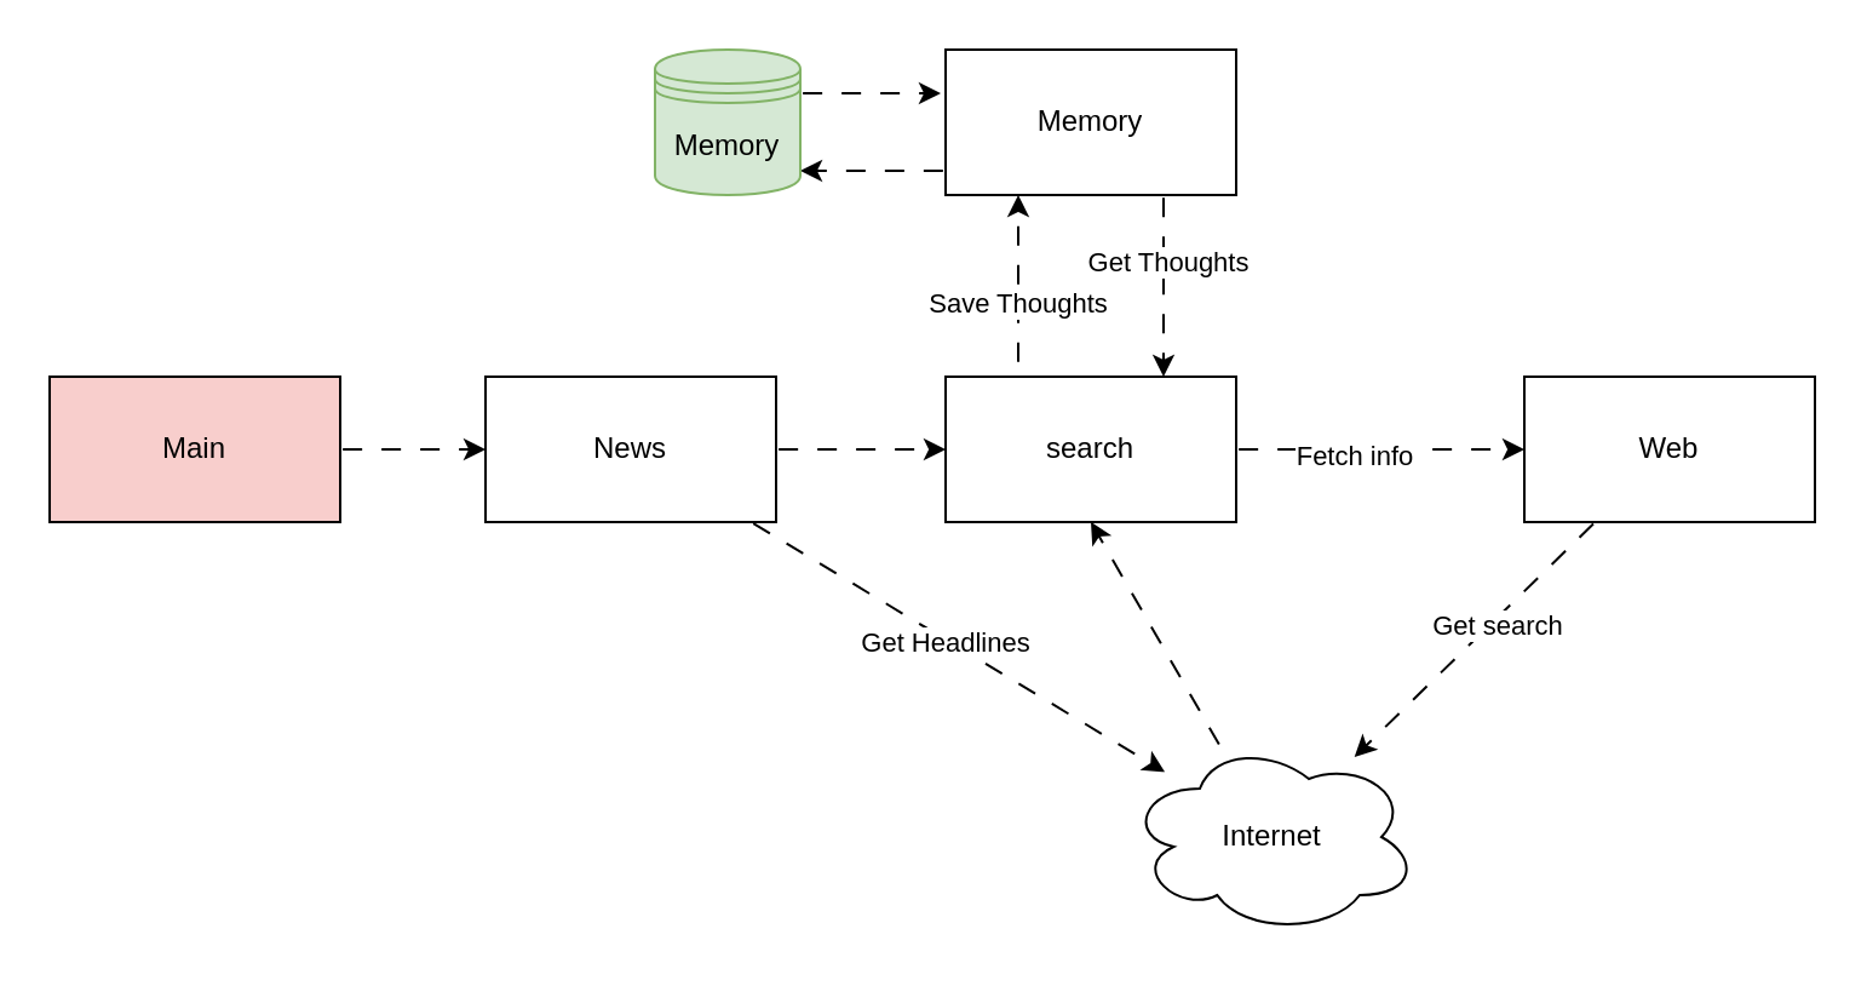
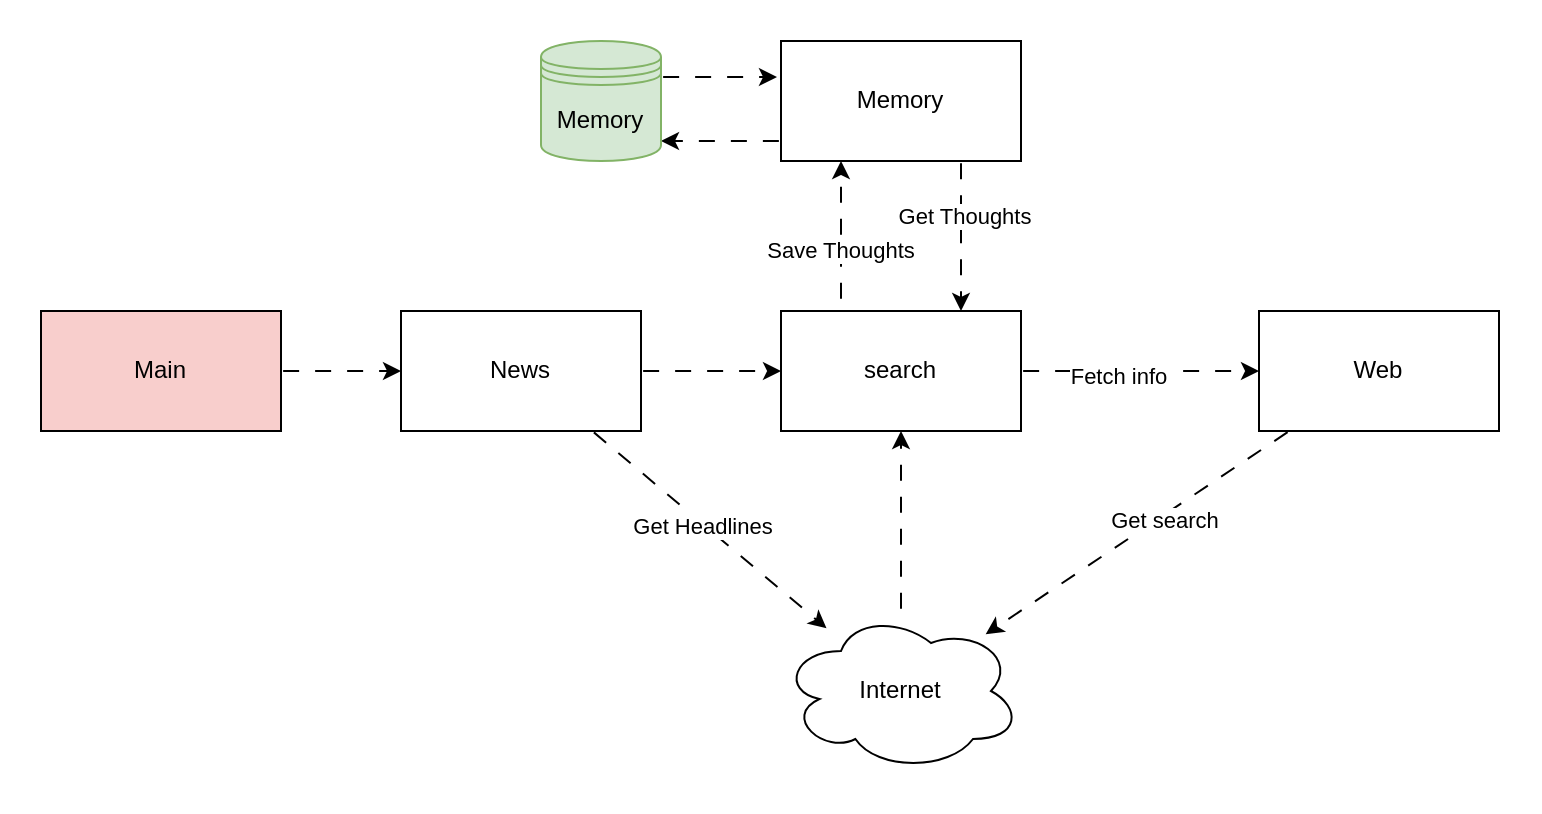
  <mxCell id="0" />
  <mxCell id="1" parent="0" />
  <mxCell id="2" value="Main" style="rounded=0;whiteSpace=wrap;html=1;fillColor=#f8cecc;" parent="1" vertex="1"><mxGeometry x="20" y="155" width="120" height="60" as="geometry" /></mxCell>
  <mxCell id="3" value="" style="edgeStyle=none;html=1;flowAnimation=1;entryX=0.25;entryY=1;entryDx=0;entryDy=0;" parent="1" target="19" edge="1"><mxGeometry relative="1" as="geometry"><mxPoint x="420" y="150" as="sourcePoint" /><mxPoint x="450" y="240" as="targetPoint" /></mxGeometry></mxCell>
  <mxCell id="4" value="Save Thoughts" style="edgeLabel;html=1;align=center;verticalAlign=middle;resizable=0;points=[];" parent="3" vertex="1" connectable="0"><mxGeometry x="-0.268" y="1" relative="1" as="geometry"><mxPoint as="offset" /></mxGeometry></mxCell>
  <mxCell id="5" value="" style="edgeStyle=none;html=1;flowAnimation=1;entryX=0.5;entryY=1;entryDx=0;entryDy=0;" parent="1" source="17" target="8" edge="1"><mxGeometry relative="1" as="geometry"><mxPoint x="465.714" y="355" as="sourcePoint" /></mxGeometry></mxCell>
  <mxCell id="6" value="" style="edgeStyle=none;html=1;flowAnimation=1;" edge="1" parent="1" source="8" target="10"><mxGeometry relative="1" as="geometry" /></mxCell>
  <mxCell id="7" value="Fetch info" style="edgeLabel;html=1;align=center;verticalAlign=middle;resizable=0;points=[];" vertex="1" connectable="0" parent="6"><mxGeometry x="-0.2" y="-2" relative="1" as="geometry"><mxPoint as="offset" /></mxGeometry></mxCell>
  <mxCell id="8" value="search" style="rounded=0;whiteSpace=wrap;html=1;" parent="1" vertex="1"><mxGeometry x="390" y="155" width="120" height="60" as="geometry" /></mxCell>
  <mxCell id="9" value="News" style="rounded=0;whiteSpace=wrap;html=1;" parent="1" vertex="1"><mxGeometry x="200" y="155" width="120" height="60" as="geometry" /></mxCell>
  <mxCell id="10" value="Web" style="whiteSpace=wrap;html=1;rounded=0;" parent="1" vertex="1"><mxGeometry x="629" y="155" width="120" height="60" as="geometry" /></mxCell>
  <mxCell id="11" value="" style="endArrow=classic;html=1;flowAnimation=1;" parent="1" source="10" target="17" edge="1"><mxGeometry width="50" height="50" relative="1" as="geometry"><mxPoint x="455" y="455" as="sourcePoint" /><mxPoint x="155" y="255" as="targetPoint" /></mxGeometry></mxCell>
  <mxCell id="12" value="Get search" style="edgeLabel;html=1;align=center;verticalAlign=middle;resizable=0;points=[];" parent="11" vertex="1" connectable="0"><mxGeometry x="-0.171" y="3" relative="1" as="geometry"><mxPoint x="-1" as="offset" /></mxGeometry></mxCell>
  <mxCell id="13" value="" style="edgeStyle=none;html=1;flowAnimation=1;" parent="1" source="9" target="8" edge="1"><mxGeometry relative="1" as="geometry"><mxPoint x="391" y="235" as="sourcePoint" /><mxPoint x="320" y="295" as="targetPoint" /></mxGeometry></mxCell>
  <mxCell id="14" value="" style="edgeStyle=none;html=1;flowAnimation=1;" edge="1" parent="1" source="2" target="9"><mxGeometry relative="1" as="geometry"><mxPoint x="350" y="145" as="sourcePoint" /><mxPoint x="400" y="145" as="targetPoint" /><Array as="points" /></mxGeometry></mxCell>
  <mxCell id="15" value="" style="edgeStyle=none;html=1;flowAnimation=1;" edge="1" parent="1" source="9" target="17"><mxGeometry relative="1" as="geometry"><mxPoint x="310" y="325" as="sourcePoint" /><mxPoint x="460" y="325" as="targetPoint" /></mxGeometry></mxCell>
  <mxCell id="16" value="Get Headlines" style="edgeLabel;html=1;align=center;verticalAlign=middle;resizable=0;points=[];" vertex="1" connectable="0" parent="15"><mxGeometry x="-0.06" y="-1" relative="1" as="geometry"><mxPoint as="offset" /></mxGeometry></mxCell>
- <mxCell id="17" value="Internet" style="ellipse;shape=cloud;whiteSpace=wrap;html=1;" parent="1" vertex="1"><mxGeometry x="465" y="305" width="120" height="80" as="geometry" /></mxCell>
+ <mxCell id="17" value="Internet" style="ellipse;shape=cloud;whiteSpace=wrap;html=1;" parent="1" vertex="1"><mxGeometry x="390" y="305" width="120" height="80" as="geometry" /></mxCell>
  <mxCell id="18" value="" style="edgeStyle=none;html=1;flowAnimation=1;" edge="1" parent="1"><mxGeometry relative="1" as="geometry"><mxPoint x="390" y="70" as="sourcePoint" /><mxPoint x="330" y="70" as="targetPoint" /></mxGeometry></mxCell>
  <mxCell id="19" value="Memory" style="rounded=0;whiteSpace=wrap;html=1;" vertex="1" parent="1"><mxGeometry x="390" y="20" width="120" height="60" as="geometry" /></mxCell>
  <mxCell id="20" value="Memory" style="shape=datastore;whiteSpace=wrap;html=1;fillColor=#d5e8d4;strokeColor=#82b366;" vertex="1" parent="1"><mxGeometry x="270" y="20" width="60" height="60" as="geometry" /></mxCell>
  <mxCell id="21" value="" style="edgeStyle=none;html=1;flowAnimation=1;exitX=1;exitY=0.3;exitDx=0;exitDy=0;" edge="1" parent="1" source="20"><mxGeometry relative="1" as="geometry"><mxPoint x="340" y="43" as="sourcePoint" /><mxPoint x="388" y="38" as="targetPoint" /></mxGeometry></mxCell>
  <mxCell id="22" value="" style="edgeStyle=none;html=1;flowAnimation=1;exitX=0.75;exitY=1;exitDx=0;exitDy=0;entryX=0.75;entryY=0;entryDx=0;entryDy=0;" edge="1" parent="1" source="19" target="8"><mxGeometry relative="1" as="geometry"><mxPoint x="560" y="145" as="sourcePoint" /><mxPoint x="560" y="180" as="targetPoint" /></mxGeometry></mxCell>
  <mxCell id="23" value="Get Thoughts" style="edgeLabel;html=1;align=center;verticalAlign=middle;resizable=0;points=[];" vertex="1" connectable="0" parent="22"><mxGeometry x="-0.268" y="1" relative="1" as="geometry"><mxPoint as="offset" /></mxGeometry></mxCell>
